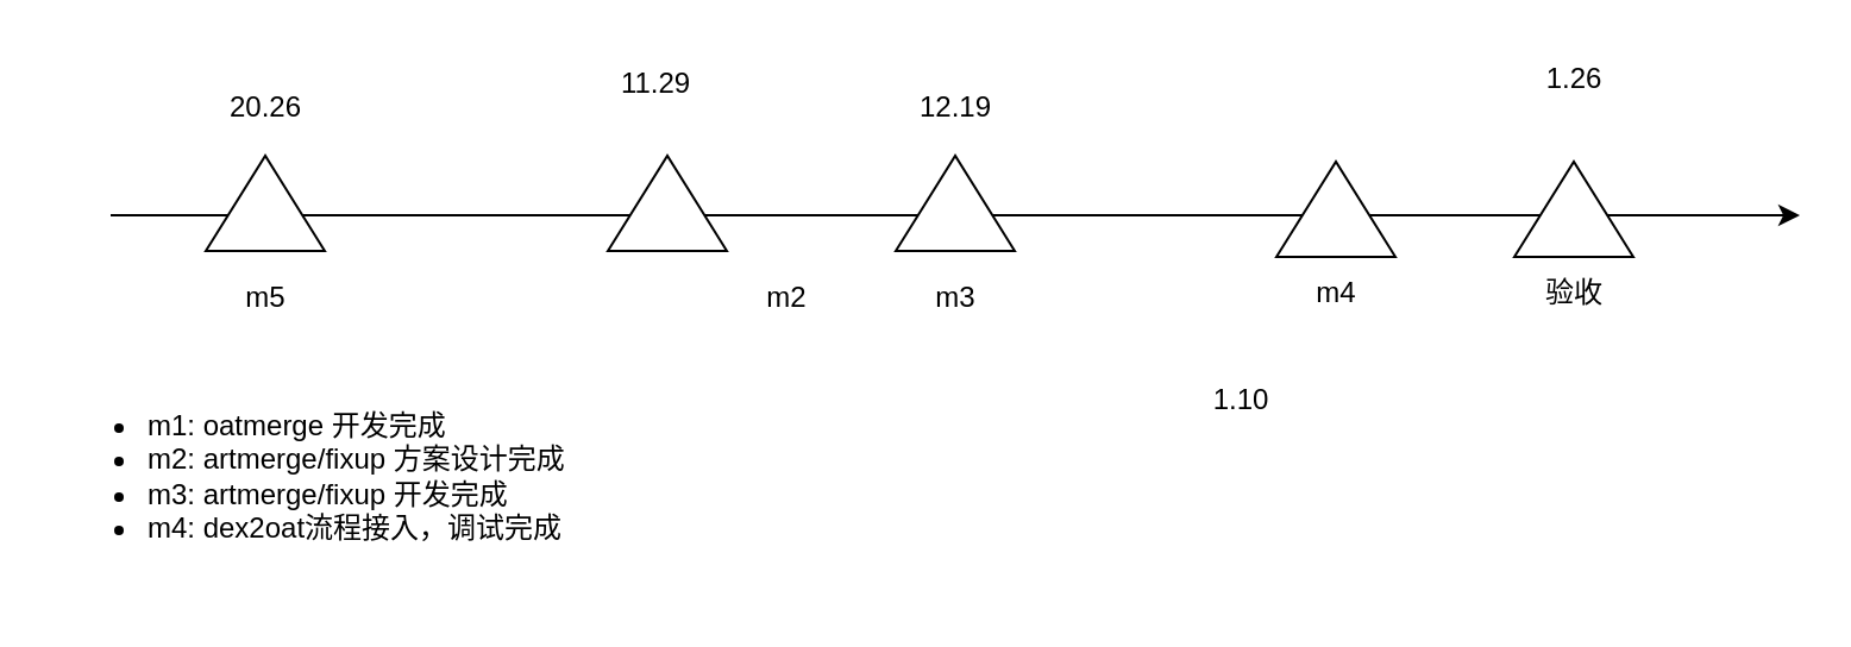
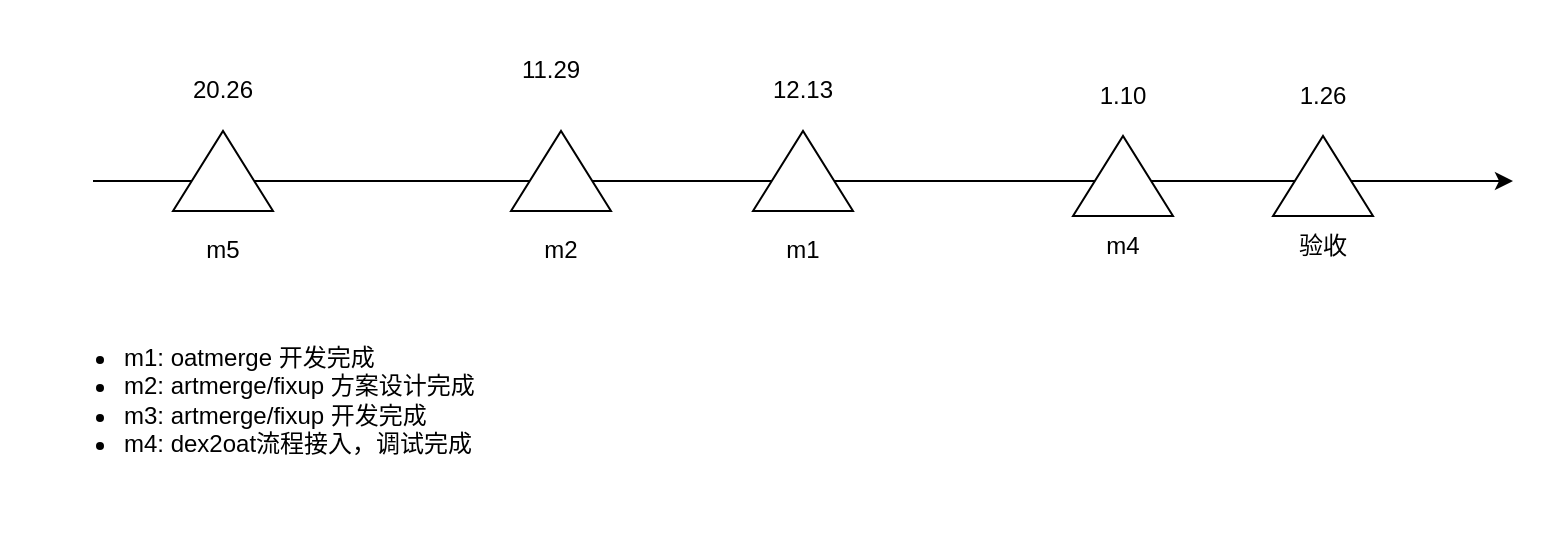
  <mxCell id="0" />
  <mxCell id="1" parent="0" />
  <mxCell id="2" value="" style="endArrow=classic;html=1;rounded=0;startArrow=none;startFill=0;endFill=1;" edge="1" parent="1"><mxGeometry width="50" height="50" relative="1" as="geometry"><mxPoint x="46" y="90" as="sourcePoint" /><mxPoint x="756" y="90" as="targetPoint" /></mxGeometry></mxCell>
  <mxCell id="3" value="" style="triangle;whiteSpace=wrap;html=1;rotation=-90;" vertex="1" parent="1"><mxGeometry x="91" y="60" width="40" height="50" as="geometry" /></mxCell>
  <mxCell id="4" value="m5" style="text;html=1;align=center;verticalAlign=middle;resizable=0;points=[];autosize=1;strokeColor=none;fillColor=none;" vertex="1" parent="1"><mxGeometry x="91" y="110" width="40" height="30" as="geometry" /></mxCell>
  <mxCell id="5" value="20.26" style="text;html=1;align=center;verticalAlign=middle;resizable=0;points=[];autosize=1;strokeColor=none;fillColor=none;" vertex="1" parent="1"><mxGeometry x="86" y="30" width="50" height="30" as="geometry" /></mxCell>
  <mxCell id="6" value="" style="triangle;whiteSpace=wrap;html=1;rotation=-90;" vertex="1" parent="1"><mxGeometry x="260" y="60" width="40" height="50" as="geometry" /></mxCell>
  <mxCell id="7" value="11.29" style="text;html=1;align=center;verticalAlign=middle;resizable=0;points=[];autosize=1;strokeColor=none;fillColor=none;" vertex="1" parent="1"><mxGeometry x="250" y="20" width="50" height="30" as="geometry" /></mxCell>
- <mxCell id="8" value="m2" style="text;html=1;align=center;verticalAlign=middle;resizable=0;points=[];autosize=1;strokeColor=none;fillColor=none;" vertex="1" parent="1"><mxGeometry x="310" y="110" width="40" height="30" as="geometry" /></mxCell>
+ <mxCell id="8" value="m2" style="text;html=1;align=center;verticalAlign=middle;resizable=0;points=[];autosize=1;strokeColor=none;fillColor=none;" vertex="1" parent="1"><mxGeometry x="260" y="110" width="40" height="30" as="geometry" /></mxCell>
  <mxCell id="9" value="" style="triangle;whiteSpace=wrap;html=1;rotation=-90;" vertex="1" parent="1"><mxGeometry x="381" y="60" width="40" height="50" as="geometry" /></mxCell>
- <mxCell id="10" value="12.19" style="text;html=1;align=center;verticalAlign=middle;resizable=0;points=[];autosize=1;strokeColor=none;fillColor=none;" vertex="1" parent="1"><mxGeometry x="376" y="30" width="50" height="30" as="geometry" /></mxCell>
- <mxCell id="11" value="m3&lt;div&gt;&lt;/div&gt;" style="text;html=1;align=center;verticalAlign=middle;resizable=0;points=[];autosize=1;strokeColor=none;fillColor=none;" vertex="1" parent="1"><mxGeometry x="381" y="110" width="40" height="30" as="geometry" /></mxCell>
+ <mxCell id="10" value="12.13" style="text;html=1;align=center;verticalAlign=middle;resizable=0;points=[];autosize=1;strokeColor=none;fillColor=none;" vertex="1" parent="1"><mxGeometry x="376" y="30" width="50" height="30" as="geometry" /></mxCell>
+ <mxCell id="11" value="m1&lt;div&gt;&lt;/div&gt;" style="text;html=1;align=center;verticalAlign=middle;resizable=0;points=[];autosize=1;strokeColor=none;fillColor=none;" vertex="1" parent="1"><mxGeometry x="381" y="110" width="40" height="30" as="geometry" /></mxCell>
  <mxCell id="12" value="" style="triangle;whiteSpace=wrap;html=1;rotation=-90;" vertex="1" parent="1"><mxGeometry x="541" y="62.5" width="40" height="50" as="geometry" /></mxCell>
- <mxCell id="13" value="1.10" style="text;html=1;align=center;verticalAlign=middle;resizable=0;points=[];autosize=1;strokeColor=none;fillColor=none;" vertex="1" parent="1"><mxGeometry x="496" y="152.5" width="50" height="30" as="geometry" /></mxCell>
+ <mxCell id="13" value="1.10" style="text;html=1;align=center;verticalAlign=middle;resizable=0;points=[];autosize=1;strokeColor=none;fillColor=none;" vertex="1" parent="1"><mxGeometry x="536" y="32.5" width="50" height="30" as="geometry" /></mxCell>
  <mxCell id="14" value="m4" style="text;html=1;align=center;verticalAlign=middle;resizable=0;points=[];autosize=1;strokeColor=none;fillColor=none;" vertex="1" parent="1"><mxGeometry x="541" y="107.5" width="40" height="30" as="geometry" /></mxCell>
  <mxCell id="15" value="&lt;ul&gt;&lt;li&gt;m1: oatmerge 开发完成&lt;/li&gt;&lt;li style=&quot;&quot;&gt;m2: artmerge/fixup 方案设计完成&lt;/li&gt;&lt;li style=&quot;&quot;&gt;m3: artmerge/fixup 开发完成&lt;/li&gt;&lt;li style=&quot;&quot;&gt;m4: dex2oat流程接入，调试完成&lt;/li&gt;&lt;/ul&gt;" style="text;html=1;align=left;verticalAlign=middle;resizable=0;points=[];autosize=1;strokeColor=none;fillColor=none;" vertex="1" parent="1"><mxGeometry x="20" y="150" width="240" height="100" as="geometry" /></mxCell>
  <mxCell id="16" value="" style="triangle;whiteSpace=wrap;html=1;rotation=-90;" vertex="1" parent="1"><mxGeometry x="641" y="62.5" width="40" height="50" as="geometry" /></mxCell>
- <mxCell id="17" value="1.26" style="text;html=1;align=center;verticalAlign=middle;resizable=0;points=[];autosize=1;strokeColor=none;fillColor=none;" vertex="1" parent="1"><mxGeometry x="636" y="17.5" width="50" height="30" as="geometry" /></mxCell>
+ <mxCell id="17" value="1.26" style="text;html=1;align=center;verticalAlign=middle;resizable=0;points=[];autosize=1;strokeColor=none;fillColor=none;" vertex="1" parent="1"><mxGeometry x="636" y="32.5" width="50" height="30" as="geometry" /></mxCell>
  <mxCell id="18" value="验收" style="text;html=1;align=center;verticalAlign=middle;resizable=0;points=[];autosize=1;strokeColor=none;fillColor=none;" vertex="1" parent="1"><mxGeometry x="636" y="107.5" width="50" height="30" as="geometry" /></mxCell>
